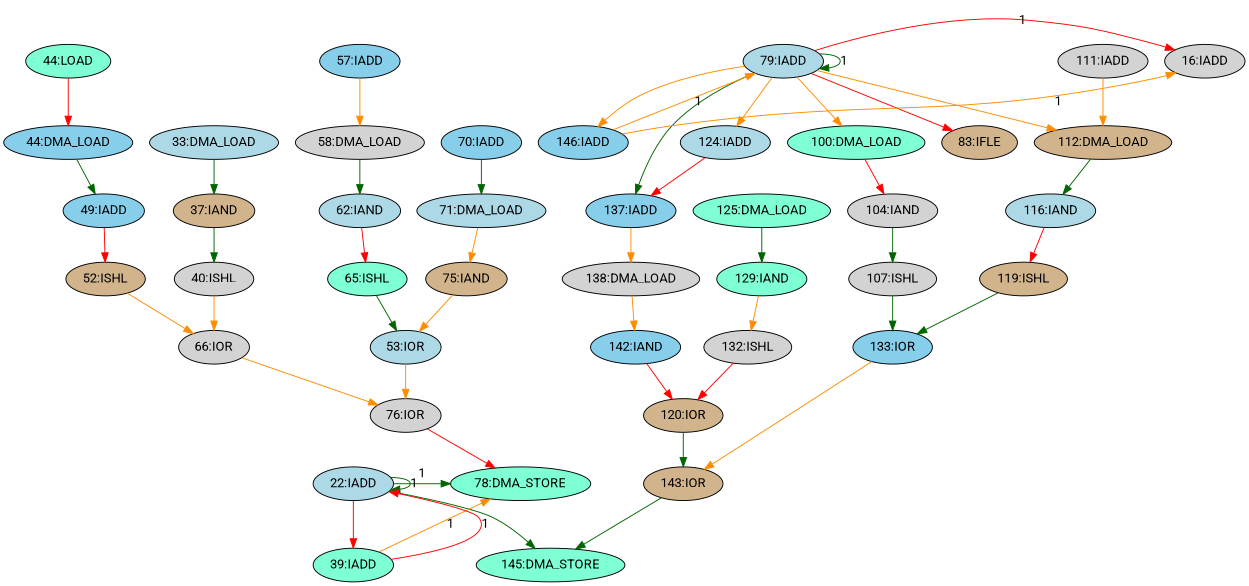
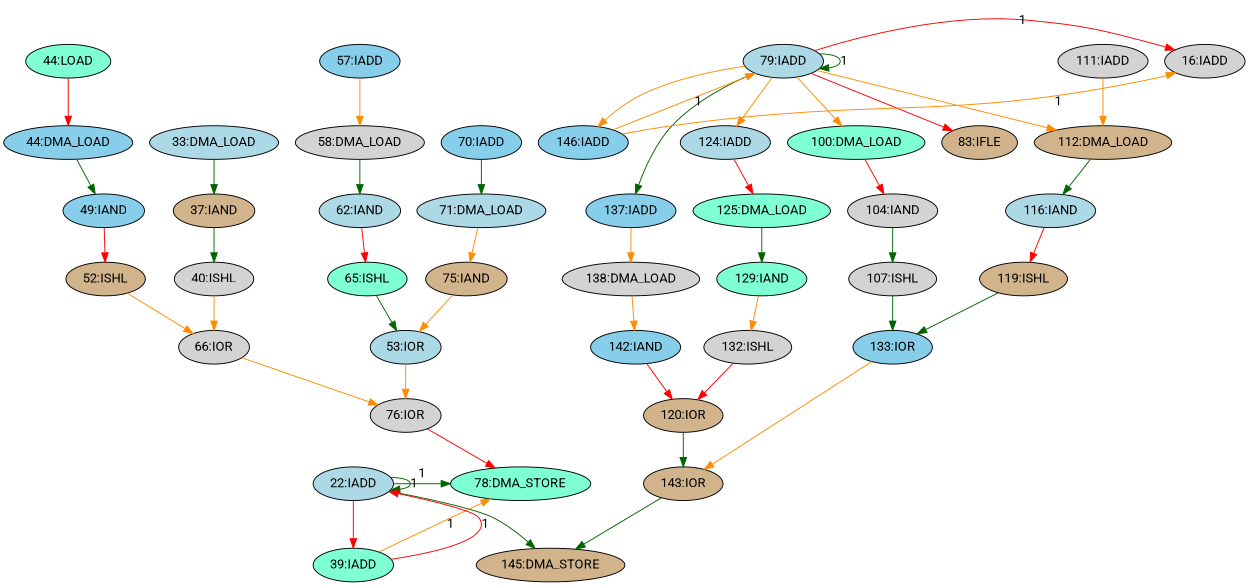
  digraph {
    fontname=Roboto
    node [fillcolor=lightgrey fontname=Roboto style=filled]
    edge [color=darkorange fontname=Roboto]
    n1 [fillcolor=lightblue label="62:IAND"]
    n2 [fillcolor=aquamarine label="65:ISHL"]
    n3 [fillcolor=lightblue label="53:IOR"]
    n4 [label="58:DMA_LOAD"]
    n5 [fillcolor=skyblue label="44:DMA_LOAD"]
-   n6 [fillcolor=skyblue label="49:IADD"]
+   n6 [fillcolor=skyblue label="49:IAND"]
    n7 [fillcolor=tan label="52:ISHL"]
    n8 [fillcolor=aquamarine label="44:LOAD"]
    n9 [fillcolor=tan label="143:IOR"]
-   n10 [fillcolor=aquamarine label="145:DMA_STORE"]
+   n10 [fillcolor=tan label="145:DMA_STORE"]
    n11 [fillcolor=skyblue label="133:IOR"]
    n12 [fillcolor=tan label="120:IOR"]
    n13 [label="138:DMA_LOAD"]
    n14 [fillcolor=skyblue label="142:IAND"]
    n15 [fillcolor=skyblue label="137:IADD"]
    n16 [fillcolor=tan label="75:IAND"]
    n17 [label="76:IOR"]
    n18 [fillcolor=lightblue label="71:DMA_LOAD"]
    n19 [fillcolor=aquamarine label="78:DMA_STORE"]
    n20 [label="132:ISHL"]
    n21 [fillcolor=tan label="37:IAND"]
    n22 [label="40:ISHL"]
    n23 [label="66:IOR"]
    n24 [fillcolor=lightblue label="33:DMA_LOAD"]
    n25 [fillcolor=aquamarine label="100:DMA_LOAD"]
    n26 [label="104:IAND"]
    n27 [label="107:ISHL"]
    n28 [fillcolor=lightblue label="79:IADD"]
    n29 [fillcolor=tan label="83:IFLE"]
    n30 [fillcolor=skyblue label="146:IADD"]
    n31 [fillcolor=lightblue label="124:IADD"]
    n32 [label="16:IADD"]
    n33 [fillcolor=tan label="112:DMA_LOAD"]
    n34 [label="111:IADD"]
    n35 [fillcolor=aquamarine label="125:DMA_LOAD"]
    n36 [fillcolor=tan label="119:ISHL"]
    n37 [fillcolor=lightblue label="116:IAND"]
    n38 [fillcolor=skyblue label="70:IADD"]
    n39 [fillcolor=skyblue label="57:IADD"]
    n40 [fillcolor=lightblue label="22:IADD"]
    n41 [fillcolor=aquamarine label="39:IADD"]
    n42 [fillcolor=aquamarine label="129:IAND"]
    n1 -> n2 [color=red]
    n2 -> n3 [color=darkgreen]
    n3 -> n17
    n4 -> n1 [color=darkgreen]
    n5 -> n6 [color=darkgreen]
    n6 -> n7 [color=red]
    n7 -> n23
    n8 -> n5 [color=red]
    n9 -> n10 [color=darkgreen]
    n11 -> n9
    n12 -> n9 [color=darkgreen]
    n13 -> n14
    n14 -> n12 [color=red]
    n15 -> n13
    n16 -> n3
    n17 -> n19 [color=red]
    n18 -> n16
    n20 -> n12 [color=red]
    n21 -> n22 [color=darkgreen]
    n22 -> n23
    n23 -> n17
    n24 -> n21 [color=darkgreen]
    n25 -> n26 [color=red]
    n26 -> n27 [color=darkgreen]
    n27 -> n11 [color=darkgreen]
    n28 -> n15 [color=darkgreen]
    n28 -> n25
    n28 -> n28 [color=darkgreen constraint=false label=1]
    n28 -> n29 [color=red]
    n28 -> n30
    n28 -> n31
    n28 -> n32 [color=red constraint=false label=1]
    n28 -> n33
    n30 -> n28 [constraint=false label=1]
    n30 -> n32 [constraint=false label=1]
-   n31 -> n15 [color=red]
+   n31 -> n35 [color=red]
    n33 -> n37 [color=darkgreen]
    n34 -> n33
    n35 -> n42 [color=darkgreen]
    n36 -> n11 [color=darkgreen]
    n37 -> n36 [color=red]
    n38 -> n18 [color=darkgreen]
    n39 -> n4
    n40 -> n10 [color=darkgreen]
    n40 -> n19 [color=darkgreen constraint=false label=1]
    n40 -> n40 [color=darkgreen constraint=false label=1]
    n40 -> n41 [color=red]
    n41 -> n19 [constraint=false label=1]
    n41 -> n40 [color=red constraint=false label=1]
    n42 -> n20
  }
